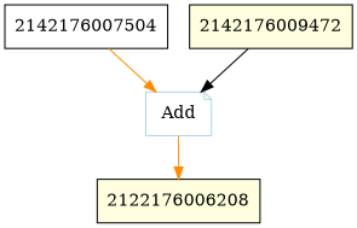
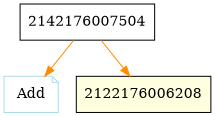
  digraph {
    node [fillcolor=white shape=box style=filled]
    edge [color=darkorange]
    n1 [color=lightblue label=Add shape=note]
    n2 [fillcolor=lightyellow label=2122176006208]
    2142176007504
-   2142176009472 [fillcolor=lightyellow]
-   n1 -> n2
+   2142176007504 -> n2
    2142176007504 -> n1
-   2142176009472 -> n1 [color=black]
  }
